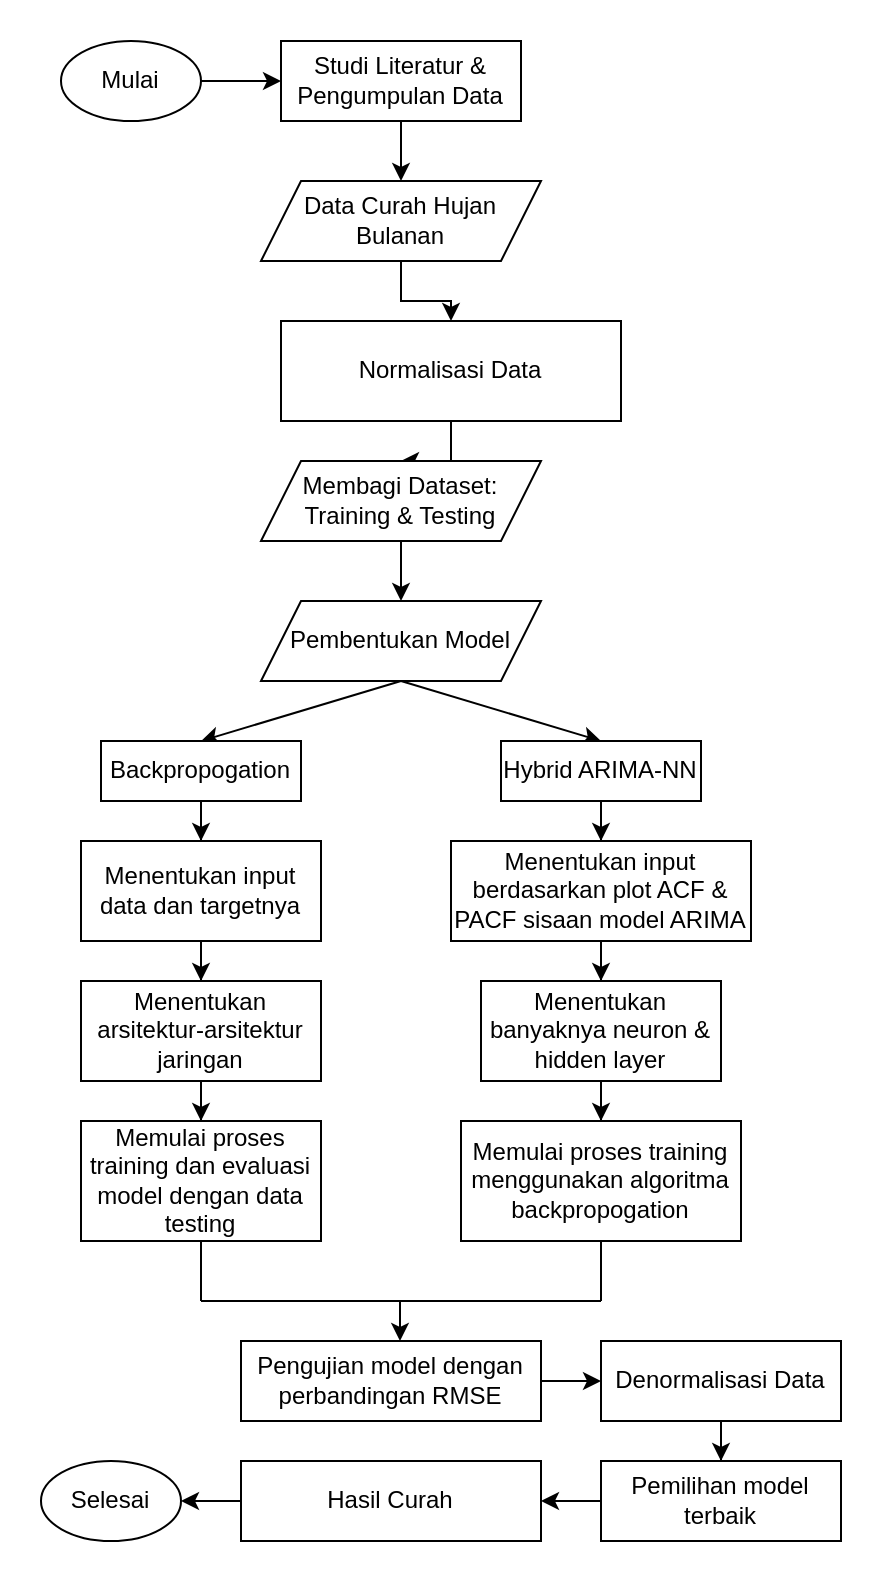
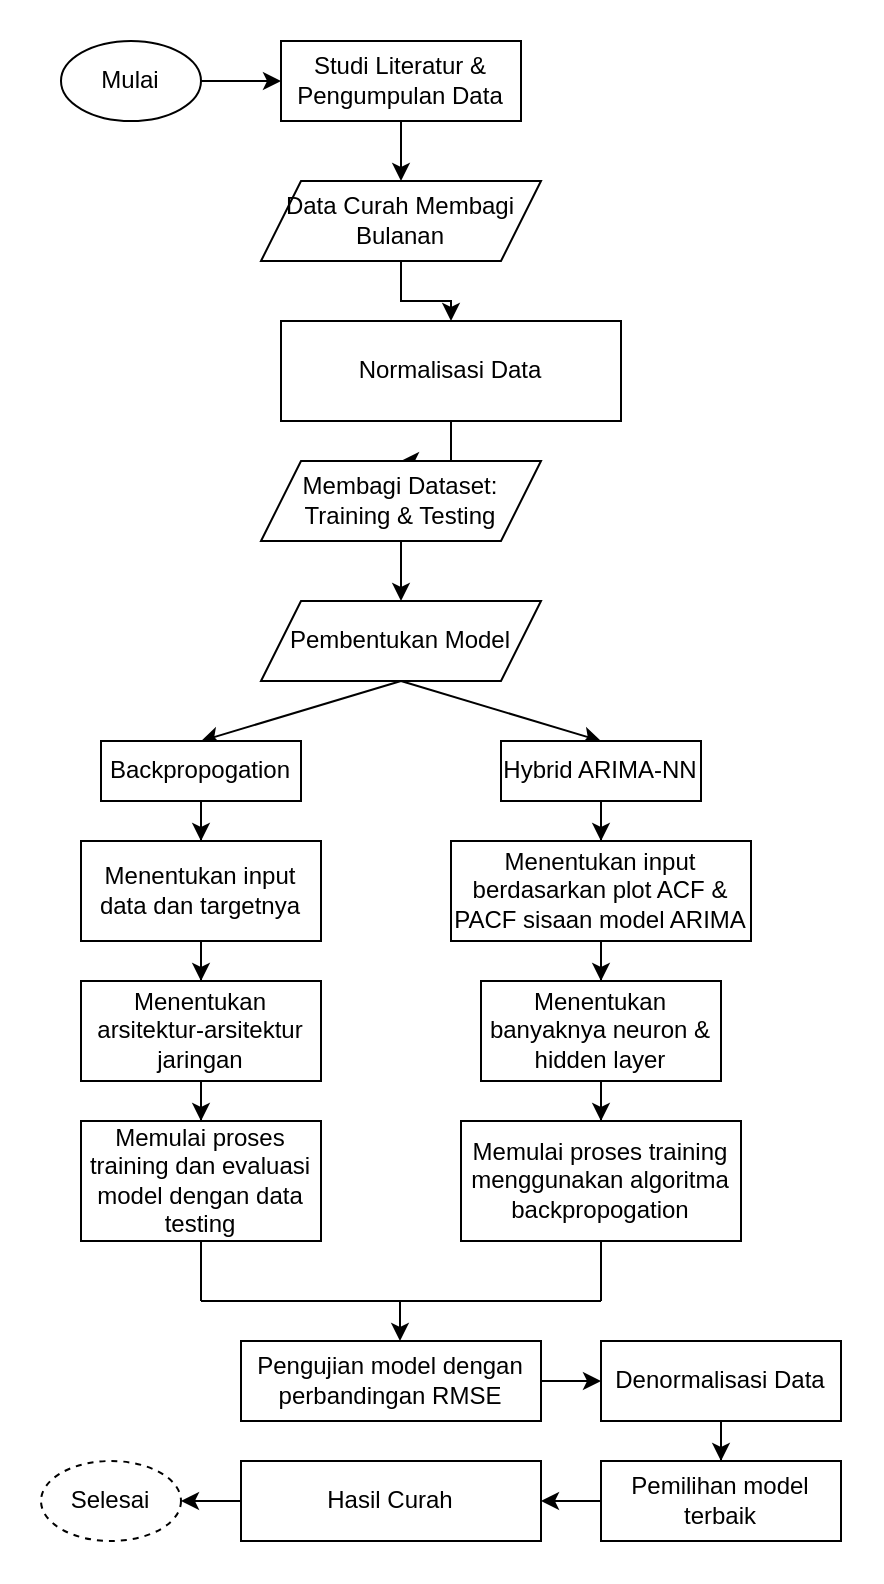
  <mxCell id="0" />
  <mxCell id="1" parent="0" />
  <mxCell id="2" value="" style="edgeStyle=orthogonalEdgeStyle;rounded=0;orthogonalLoop=1;jettySize=auto;html=1;" edge="1" parent="1" source="3" target="5"><mxGeometry relative="1" as="geometry" /></mxCell>
  <mxCell id="3" value="Mulai" style="ellipse;whiteSpace=wrap;html=1;" vertex="1" parent="1"><mxGeometry x="30" y="20" width="70" height="40" as="geometry" /></mxCell>
  <mxCell id="4" value="" style="edgeStyle=orthogonalEdgeStyle;rounded=0;orthogonalLoop=1;jettySize=auto;html=1;" edge="1" parent="1" source="5" target="7"><mxGeometry relative="1" as="geometry" /></mxCell>
  <mxCell id="5" value="Studi Literatur &amp;amp; Pengumpulan Data" style="whiteSpace=wrap;html=1;" vertex="1" parent="1"><mxGeometry x="140" y="20" width="120" height="40" as="geometry" /></mxCell>
  <mxCell id="6" value="" style="edgeStyle=orthogonalEdgeStyle;rounded=0;orthogonalLoop=1;jettySize=auto;html=1;" edge="1" parent="1" source="7" target="9"><mxGeometry relative="1" as="geometry" /></mxCell>
- <mxCell id="7" value="Data Curah Hujan Bulanan" style="shape=parallelogram;perimeter=parallelogramPerimeter;whiteSpace=wrap;html=1;fixedSize=1;" vertex="1" parent="1"><mxGeometry x="130" y="90" width="140" height="40" as="geometry" /></mxCell>
+ <mxCell id="7" value="Data Curah Membagi Bulanan" style="shape=parallelogram;perimeter=parallelogramPerimeter;whiteSpace=wrap;html=1;fixedSize=1;" vertex="1" parent="1"><mxGeometry x="130" y="90" width="140" height="40" as="geometry" /></mxCell>
  <mxCell id="8" value="" style="edgeStyle=orthogonalEdgeStyle;rounded=0;orthogonalLoop=1;jettySize=auto;html=1;" edge="1" parent="1" source="9" target="11"><mxGeometry relative="1" as="geometry" /></mxCell>
  <mxCell id="9" value="Normalisasi Data" style="whiteSpace=wrap;html=1;" vertex="1" parent="1"><mxGeometry x="140" y="160" width="170" height="50" as="geometry" /></mxCell>
  <mxCell id="10" value="" style="edgeStyle=orthogonalEdgeStyle;rounded=0;orthogonalLoop=1;jettySize=auto;html=1;" edge="1" parent="1" source="11" target="12"><mxGeometry relative="1" as="geometry" /></mxCell>
  <mxCell id="11" value="Membagi Dataset: Training &amp;amp; Testing" style="shape=parallelogram;perimeter=parallelogramPerimeter;whiteSpace=wrap;html=1;fixedSize=1;" vertex="1" parent="1"><mxGeometry x="130" y="230" width="140" height="40" as="geometry" /></mxCell>
  <mxCell id="12" value="Pembentukan Model" style="shape=parallelogram;perimeter=parallelogramPerimeter;whiteSpace=wrap;html=1;fixedSize=1;" vertex="1" parent="1"><mxGeometry x="130" y="300" width="140" height="40" as="geometry" /></mxCell>
  <mxCell id="13" value="" style="endArrow=classic;html=1;rounded=0;exitX=0.5;exitY=1;exitDx=0;exitDy=0;entryX=0.5;entryY=0;entryDx=0;entryDy=0;" edge="1" parent="1" source="12" target="16"><mxGeometry width="50" height="50" relative="1" as="geometry"><mxPoint x="290" y="250" as="sourcePoint" /><mxPoint x="120" y="380" as="targetPoint" /></mxGeometry></mxCell>
  <mxCell id="14" value="" style="endArrow=classic;html=1;rounded=0;entryX=0.5;entryY=0;entryDx=0;entryDy=0;entryPerimeter=0;" edge="1" parent="1" target="18"><mxGeometry width="50" height="50" relative="1" as="geometry"><mxPoint x="200" y="340" as="sourcePoint" /><mxPoint x="270" y="380" as="targetPoint" /></mxGeometry></mxCell>
  <mxCell id="15" value="" style="edgeStyle=orthogonalEdgeStyle;rounded=0;orthogonalLoop=1;jettySize=auto;html=1;" edge="1" parent="1" source="16" target="20"><mxGeometry relative="1" as="geometry" /></mxCell>
  <mxCell id="16" value="Backpropogation" style="rounded=0;whiteSpace=wrap;html=1;" vertex="1" parent="1"><mxGeometry x="50" y="370" width="100" height="30" as="geometry" /></mxCell>
  <mxCell id="17" value="" style="edgeStyle=orthogonalEdgeStyle;rounded=0;orthogonalLoop=1;jettySize=auto;html=1;" edge="1" parent="1" source="18" target="22"><mxGeometry relative="1" as="geometry" /></mxCell>
  <mxCell id="18" value="Hybrid ARIMA-NN" style="rounded=0;whiteSpace=wrap;html=1;" vertex="1" parent="1"><mxGeometry x="250" y="370" width="100" height="30" as="geometry" /></mxCell>
  <mxCell id="19" value="" style="edgeStyle=orthogonalEdgeStyle;rounded=0;orthogonalLoop=1;jettySize=auto;html=1;" edge="1" parent="1" source="20" target="24"><mxGeometry relative="1" as="geometry" /></mxCell>
  <mxCell id="20" value="Menentukan input data dan targetnya" style="rounded=0;whiteSpace=wrap;html=1;" vertex="1" parent="1"><mxGeometry x="40" y="420" width="120" height="50" as="geometry" /></mxCell>
  <mxCell id="21" value="" style="edgeStyle=orthogonalEdgeStyle;rounded=0;orthogonalLoop=1;jettySize=auto;html=1;" edge="1" parent="1" source="22" target="26"><mxGeometry relative="1" as="geometry" /></mxCell>
  <mxCell id="22" value="Menentukan input berdasarkan plot ACF &amp;amp; PACF sisaan model ARIMA" style="rounded=0;whiteSpace=wrap;html=1;" vertex="1" parent="1"><mxGeometry x="225" y="420" width="150" height="50" as="geometry" /></mxCell>
  <mxCell id="23" value="" style="edgeStyle=orthogonalEdgeStyle;rounded=0;orthogonalLoop=1;jettySize=auto;html=1;" edge="1" parent="1" source="24" target="27"><mxGeometry relative="1" as="geometry" /></mxCell>
  <mxCell id="24" value="Menentukan arsitektur-arsitektur jaringan" style="whiteSpace=wrap;html=1;rounded=0;" vertex="1" parent="1"><mxGeometry x="40" y="490" width="120" height="50" as="geometry" /></mxCell>
  <mxCell id="25" value="" style="edgeStyle=orthogonalEdgeStyle;rounded=0;orthogonalLoop=1;jettySize=auto;html=1;" edge="1" parent="1" source="26" target="28"><mxGeometry relative="1" as="geometry" /></mxCell>
  <mxCell id="26" value="Menentukan banyaknya neuron &amp;amp; hidden layer" style="whiteSpace=wrap;html=1;rounded=0;" vertex="1" parent="1"><mxGeometry x="240" y="490" width="120" height="50" as="geometry" /></mxCell>
  <mxCell id="27" value="Memulai proses training dan evaluasi model dengan data testing" style="rounded=0;whiteSpace=wrap;html=1;" vertex="1" parent="1"><mxGeometry x="40" y="560" width="120" height="60" as="geometry" /></mxCell>
  <mxCell id="28" value="Memulai proses training menggunakan algoritma backpropogation" style="whiteSpace=wrap;html=1;rounded=0;" vertex="1" parent="1"><mxGeometry x="230" y="560" width="140" height="60" as="geometry" /></mxCell>
  <mxCell id="29" value="" style="endArrow=none;html=1;rounded=0;exitX=0.5;exitY=1;exitDx=0;exitDy=0;" edge="1" parent="1" source="27"><mxGeometry width="50" height="50" relative="1" as="geometry"><mxPoint x="210" y="550" as="sourcePoint" /><mxPoint x="100" y="650" as="targetPoint" /></mxGeometry></mxCell>
  <mxCell id="30" value="" style="endArrow=none;html=1;rounded=0;exitX=0.5;exitY=1;exitDx=0;exitDy=0;" edge="1" parent="1" source="28"><mxGeometry width="50" height="50" relative="1" as="geometry"><mxPoint x="210" y="550" as="sourcePoint" /><mxPoint x="300" y="650" as="targetPoint" /></mxGeometry></mxCell>
  <mxCell id="31" value="" style="endArrow=none;html=1;rounded=0;" edge="1" parent="1"><mxGeometry width="50" height="50" relative="1" as="geometry"><mxPoint x="100" y="650" as="sourcePoint" /><mxPoint x="300" y="650" as="targetPoint" /></mxGeometry></mxCell>
  <mxCell id="32" value="" style="endArrow=classic;html=1;rounded=0;" edge="1" parent="1"><mxGeometry width="50" height="50" relative="1" as="geometry"><mxPoint x="199.5" y="650" as="sourcePoint" /><mxPoint x="199.5" y="670" as="targetPoint" /></mxGeometry></mxCell>
  <mxCell id="33" value="" style="edgeStyle=orthogonalEdgeStyle;rounded=0;orthogonalLoop=1;jettySize=auto;html=1;" edge="1" parent="1" source="34" target="36"><mxGeometry relative="1" as="geometry" /></mxCell>
  <mxCell id="34" value="Pengujian model dengan perbandingan RMSE" style="rounded=0;whiteSpace=wrap;html=1;" vertex="1" parent="1"><mxGeometry x="120" y="670" width="150" height="40" as="geometry" /></mxCell>
  <mxCell id="35" value="" style="edgeStyle=orthogonalEdgeStyle;rounded=0;orthogonalLoop=1;jettySize=auto;html=1;" edge="1" parent="1" source="36" target="38"><mxGeometry relative="1" as="geometry" /></mxCell>
  <mxCell id="36" value="Denormalisasi Data" style="whiteSpace=wrap;html=1;rounded=0;" vertex="1" parent="1"><mxGeometry x="300" y="670" width="120" height="40" as="geometry" /></mxCell>
  <mxCell id="37" value="" style="edgeStyle=orthogonalEdgeStyle;rounded=0;orthogonalLoop=1;jettySize=auto;html=1;" edge="1" parent="1" source="38" target="40"><mxGeometry relative="1" as="geometry" /></mxCell>
  <mxCell id="38" value="Pemilihan model terbaik" style="whiteSpace=wrap;html=1;rounded=0;" vertex="1" parent="1"><mxGeometry x="300" y="730" width="120" height="40" as="geometry" /></mxCell>
  <mxCell id="39" value="" style="edgeStyle=orthogonalEdgeStyle;rounded=0;orthogonalLoop=1;jettySize=auto;html=1;" edge="1" parent="1" source="40" target="41"><mxGeometry relative="1" as="geometry" /></mxCell>
  <mxCell id="40" value="Hasil Curah" style="rounded=0;whiteSpace=wrap;html=1;" vertex="1" parent="1"><mxGeometry x="120" y="730" width="150" height="40" as="geometry" /></mxCell>
- <mxCell id="41" value="Selesai" style="ellipse;whiteSpace=wrap;html=1;" vertex="1" parent="1"><mxGeometry x="20" y="730" width="70" height="40" as="geometry" /></mxCell>
+ <mxCell id="41" value="Selesai" style="ellipse;whiteSpace=wrap;html=1;dashed=1;" vertex="1" parent="1"><mxGeometry x="20" y="730" width="70" height="40" as="geometry" /></mxCell>
